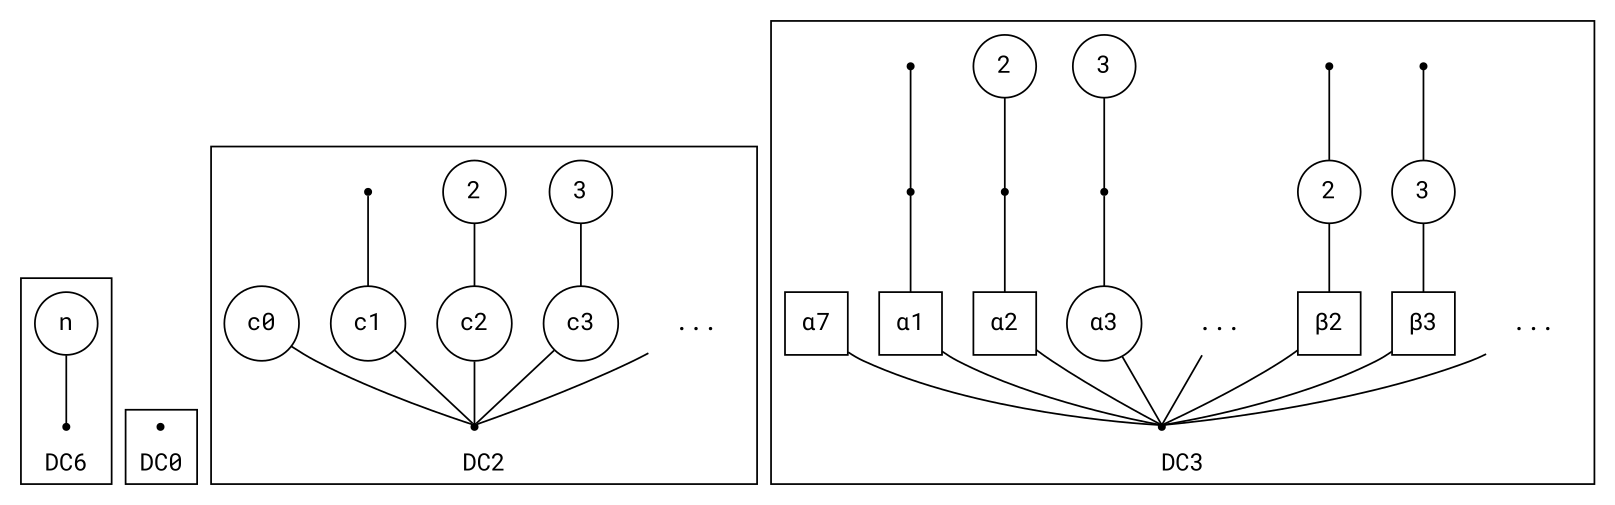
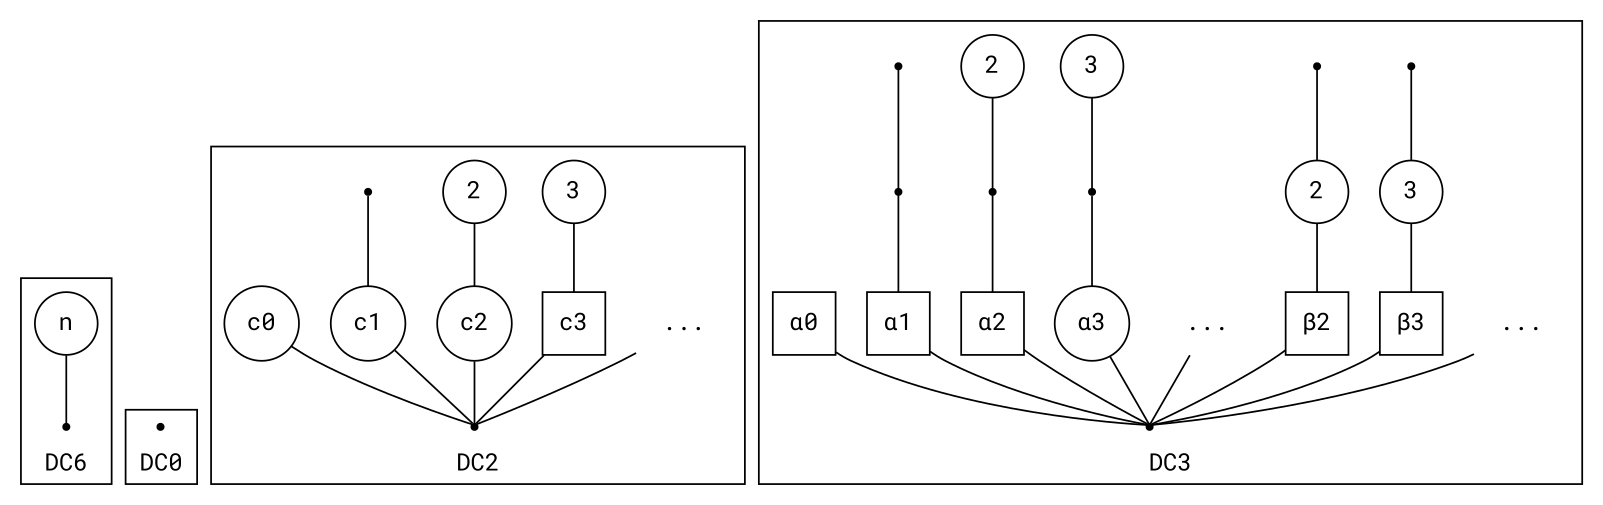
  graph {
    fontname="Roboto Mono"
    rankdir=BT
    node [fontname="Roboto Mono" shape=circle]
    edge [fontname="Roboto Mono"]
    n1 [label=n]
    root1 [shape=point]
    unit [shape=point]
    n4 [label=c0]
    root2 [shape=point]
    n6 [label=c1]
    n7 [label=c2]
-   n8 [label=c3]
+   n8 [label=c3 shape=square]
    n9 [label="..." shape=none]
    p1 [shape=point]
    n11 [label=2]
    n12 [label=3]
-   n13 [label="α7" shape=square]
+   n13 [label="α0" shape=square]
    root3 [shape=point]
    n15 [label="α1" shape=square]
    n16 [label="α2" shape=square]
    n17 [label="α3"]
    n18 [label="..." shape=none]
    n19 [label="β2" shape=square]
    n20 [label="β3" shape=square]
    n21 [label="..." shape=none]
    q1 [shape=point]
    t1 [shape=point]
    q2 [shape=point]
    n25 [label=2]
    q3 [shape=point]
    n27 [label=3]
    n28 [label=2]
    h1 [shape=point]
    n30 [label=3]
    h2 [shape=point]
    subgraph cluster_1 {
      label=DC6
      n1
      root1
    }
    subgraph cluster_2 {
      label=DC0
      unit
    }
    subgraph cluster_3 {
      label=DC2
      n4
      root2
      n6
      n7
      n8
      n9
      p1
      n11
      n12
    }
    subgraph cluster_4 {
      label=DC3
      n13
      root3
      n15
      n16
      n17
      n18
      n19
      n20
      n21
      q1
      t1
      q2
      n25
      q3
      n27
      n28
      h1
      n30
      h2
    }
    root1 -- n1
    root2 -- n4
    root2 -- n6
    root2 -- n7
    root2 -- n8
    root2 -- n9
    n6 -- p1
    n7 -- n11
    n8 -- n12
    root3 -- n13
    root3 -- n15
    root3 -- n16
    root3 -- n17
    root3 -- n18
    root3 -- n19
    root3 -- n20
    root3 -- n21
    n15 -- q1
    n16 -- q2
    n17 -- q3
    n19 -- n28
    n20 -- n30
    q1 -- t1
    q2 -- n25
    q3 -- n27
    n28 -- h1
    n30 -- h2
  }
